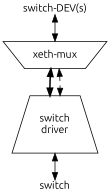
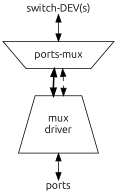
  digraph {
    fontname=Ubuntu
    node [fontname=Ubuntu shape=plain]
    edge [dir=both fontname=Ubuntu style=solid]
    n1 [label="switch-DEV(s)"]
-   n2 [label="xeth-mux" shape=invtrapezium]
-   n3 [label="switch\ndriver" shape=trapezium]
-   n4 [label=switch]
+   n2 [label="ports-mux" shape=invtrapezium]
+   n3 [label="mux\ndriver" shape=trapezium]
+   n4 [label=ports]
    n1 -> n2
    n2 -> n3 [style=bold]
    n2 -> n3 [style=dashed]
    n3 -> n4
  }
